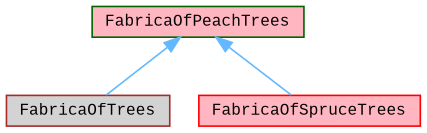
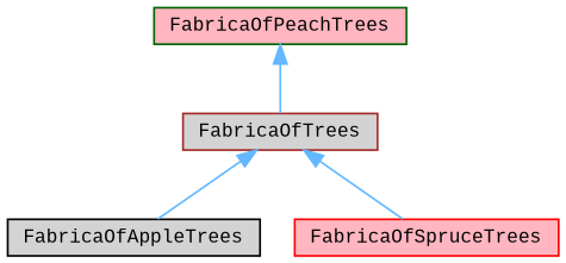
  digraph {
    fontname="Liberation Mono"
    node [fillcolor=lightgrey fontname="Liberation Mono" fontsize=10 shape=box style=filled]
    edge [color=steelblue1 dir=back fontname="Liberation Mono" fontsize=10 labelfontname=Helvetica labelfontsize=10 style=solid]
    n1 [color=brown fontcolor=black height=0.2 label=FabricaOfTrees width=0.4]
+   n2 [color=black height=0.2 label=FabricaOfAppleTrees width=0.4]
    n3 [color=red fillcolor=lightpink height=0.2 label=FabricaOfSpruceTrees width=0.4]
    n4 [color=darkgreen fillcolor=lightpink height=0.2 label=FabricaOfPeachTrees width=0.4]
-   n4 -> n3
+   n1 -> n2
+   n1 -> n3
    n4 -> n1
  }
